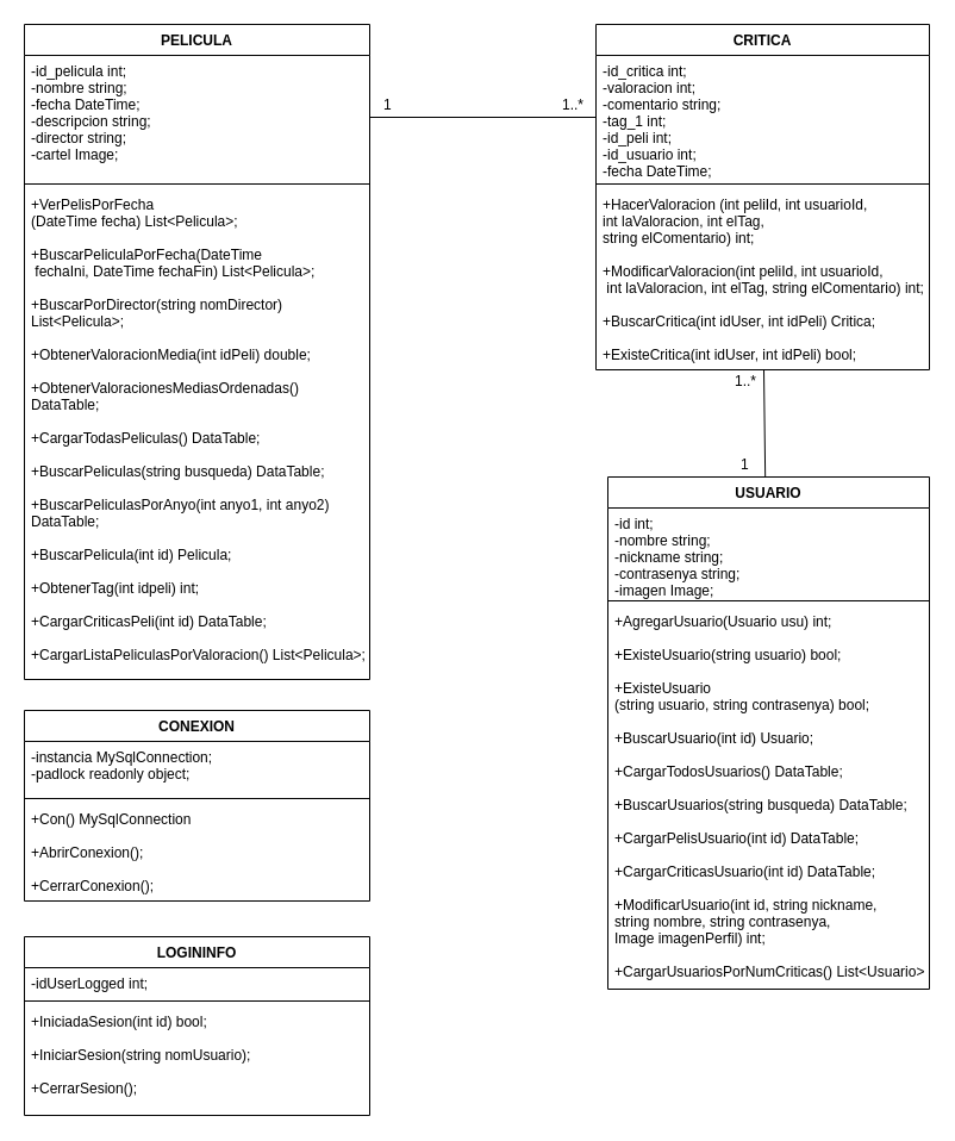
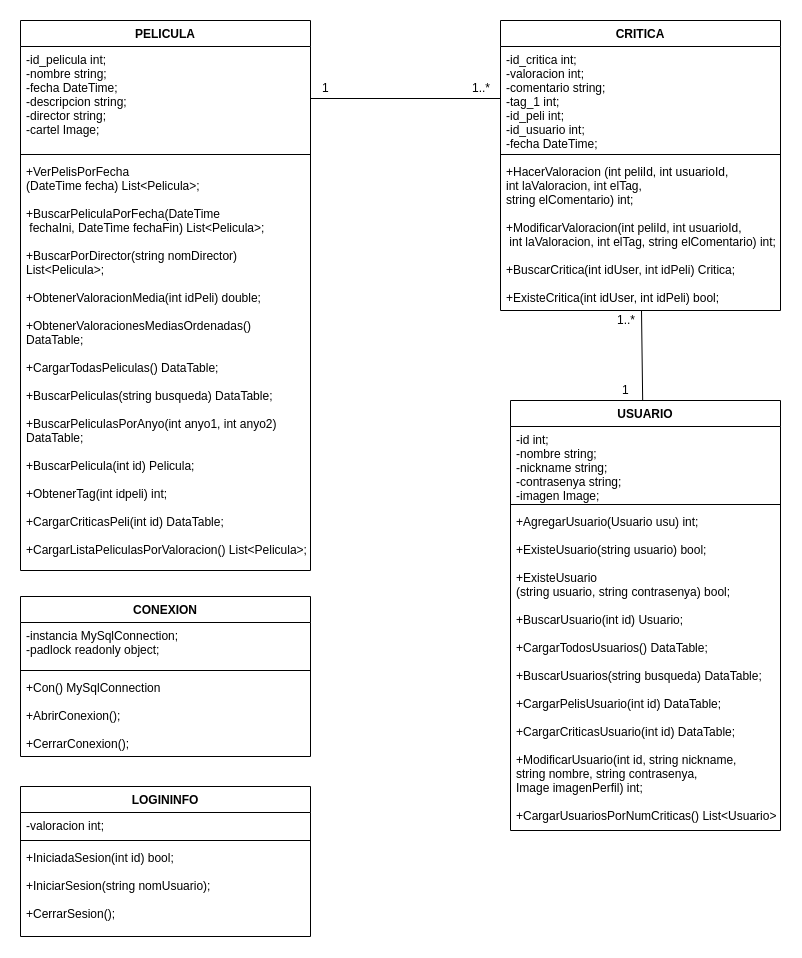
  <mxCell id="0" />
  <mxCell id="1" parent="0" />
  <mxCell id="2" value="CRITICA" style="swimlane;fontStyle=1;align=center;verticalAlign=top;childLayout=stackLayout;horizontal=1;startSize=26;horizontalStack=0;resizeParent=1;resizeParentMax=0;resizeLast=0;collapsible=1;marginBottom=0;" parent="1" vertex="1"><mxGeometry x="500" y="20" width="280" height="290" as="geometry" /></mxCell>
  <mxCell id="3" value="-id_critica int;&#10;-valoracion int;&#10;-comentario string;&#10;-tag_1 int;&#10;-id_peli int;&#10;-id_usuario int;&#10;-fecha DateTime;&#10;" style="text;strokeColor=none;fillColor=none;align=left;verticalAlign=top;spacingLeft=4;spacingRight=4;overflow=hidden;rotatable=0;points=[[0,0.5],[1,0.5]];portConstraint=eastwest;" parent="2" vertex="1"><mxGeometry y="26" width="280" height="104" as="geometry" /></mxCell>
  <mxCell id="4" value="" style="line;strokeWidth=1;fillColor=none;align=left;verticalAlign=middle;spacingTop=-1;spacingLeft=3;spacingRight=3;rotatable=0;labelPosition=right;points=[];portConstraint=eastwest;" parent="2" vertex="1"><mxGeometry y="130" width="280" height="8" as="geometry" /></mxCell>
  <mxCell id="5" value="+HacerValoracion (int peliId, int usuarioId, &#10;int laValoracion, int elTag,&#10;string elComentario) int;&#10;&#10;+ModificarValoracion(int peliId, int usuarioId,&#10; int laValoracion, int elTag, string elComentario) int;&#10;&#10;+BuscarCritica(int idUser, int idPeli) Critica;&#10;&#10;+ExisteCritica(int idUser, int idPeli) bool;" style="text;strokeColor=none;fillColor=none;align=left;verticalAlign=top;spacingLeft=4;spacingRight=4;overflow=hidden;rotatable=0;points=[[0,0.5],[1,0.5]];portConstraint=eastwest;" parent="2" vertex="1"><mxGeometry y="138" width="280" height="152" as="geometry" /></mxCell>
  <mxCell id="6" value="PELICULA" style="swimlane;fontStyle=1;align=center;verticalAlign=top;childLayout=stackLayout;horizontal=1;startSize=26;horizontalStack=0;resizeParent=1;resizeParentMax=0;resizeLast=0;collapsible=1;marginBottom=0;" parent="1" vertex="1"><mxGeometry x="20" y="20" width="290" height="550" as="geometry" /></mxCell>
  <mxCell id="7" value="-id_pelicula int;&#10;-nombre string;&#10;-fecha DateTime;&#10;-descripcion string;&#10;-director string;&#10;-cartel Image;" style="text;strokeColor=none;fillColor=none;align=left;verticalAlign=top;spacingLeft=4;spacingRight=4;overflow=hidden;rotatable=0;points=[[0,0.5],[1,0.5]];portConstraint=eastwest;" parent="6" vertex="1"><mxGeometry y="26" width="290" height="104" as="geometry" /></mxCell>
  <mxCell id="8" value="" style="line;strokeWidth=1;fillColor=none;align=left;verticalAlign=middle;spacingTop=-1;spacingLeft=3;spacingRight=3;rotatable=0;labelPosition=right;points=[];portConstraint=eastwest;" parent="6" vertex="1"><mxGeometry y="130" width="290" height="8" as="geometry" /></mxCell>
  <mxCell id="9" value="+VerPelisPorFecha&#10;(DateTime fecha) List&lt;Pelicula&gt;;&#10;&#10;+BuscarPeliculaPorFecha(DateTime&#10; fechaIni, DateTime fechaFin) List&lt;Pelicula&gt;;&#10;&#10;+BuscarPorDirector(string nomDirector)&#10;List&lt;Pelicula&gt;;&#10;&#10;+ObtenerValoracionMedia(int idPeli) double;&#10;&#10;+ObtenerValoracionesMediasOrdenadas() &#10;DataTable;&#10;&#10;+CargarTodasPeliculas() DataTable;&#10;&#10;+BuscarPeliculas(string busqueda) DataTable;&#10;&#10;+BuscarPeliculasPorAnyo(int anyo1, int anyo2)&#10;DataTable;&#10;&#10;+BuscarPelicula(int id) Pelicula;&#10;&#10;+ObtenerTag(int idpeli) int;&#10;&#10;+CargarCriticasPeli(int id) DataTable;&#10;&#10;+CargarListaPeliculasPorValoracion() List&lt;Pelicula&gt;;&#10;" style="text;strokeColor=none;fillColor=none;align=left;verticalAlign=top;spacingLeft=4;spacingRight=4;overflow=hidden;rotatable=0;points=[[0,0.5],[1,0.5]];portConstraint=eastwest;" parent="6" vertex="1"><mxGeometry y="138" width="290" height="412" as="geometry" /></mxCell>
  <mxCell id="10" value="USUARIO" style="swimlane;fontStyle=1;align=center;verticalAlign=top;childLayout=stackLayout;horizontal=1;startSize=26;horizontalStack=0;resizeParent=1;resizeParentMax=0;resizeLast=0;collapsible=1;marginBottom=0;" parent="1" vertex="1"><mxGeometry x="510" y="400" width="270" height="430" as="geometry" /></mxCell>
  <mxCell id="11" value="-id int;&#10;-nombre string;&#10;-nickname string;&#10;-contrasenya string;&#10;-imagen Image;&#10;" style="text;strokeColor=none;fillColor=none;align=left;verticalAlign=top;spacingLeft=4;spacingRight=4;overflow=hidden;rotatable=0;points=[[0,0.5],[1,0.5]];portConstraint=eastwest;" parent="10" vertex="1"><mxGeometry y="26" width="270" height="74" as="geometry" /></mxCell>
  <mxCell id="12" value="" style="line;strokeWidth=1;fillColor=none;align=left;verticalAlign=middle;spacingTop=-1;spacingLeft=3;spacingRight=3;rotatable=0;labelPosition=right;points=[];portConstraint=eastwest;" parent="10" vertex="1"><mxGeometry y="100" width="270" height="8" as="geometry" /></mxCell>
  <mxCell id="13" value="+AgregarUsuario(Usuario usu) int;&#10;&#10;+ExisteUsuario(string usuario) bool;&#10;&#10;+ExisteUsuario&#10;(string usuario, string contrasenya) bool;&#10;&#10;+BuscarUsuario(int id) Usuario;&#10;&#10;+CargarTodosUsuarios() DataTable;&#10;&#10;+BuscarUsuarios(string busqueda) DataTable;&#10;&#10;+CargarPelisUsuario(int id) DataTable;&#10;&#10;+CargarCriticasUsuario(int id) DataTable;&#10;&#10;+ModificarUsuario(int id, string nickname, &#10;string nombre, string contrasenya, &#10;Image imagenPerfil) int;&#10;&#10;+CargarUsuariosPorNumCriticas() List&lt;Usuario&gt;;&#10;&#10;" style="text;strokeColor=none;fillColor=none;align=left;verticalAlign=top;spacingLeft=4;spacingRight=4;overflow=hidden;rotatable=0;points=[[0,0.5],[1,0.5]];portConstraint=eastwest;" parent="10" vertex="1"><mxGeometry y="108" width="270" height="322" as="geometry" /></mxCell>
  <mxCell id="14" value="CONEXION" style="swimlane;fontStyle=1;align=center;verticalAlign=top;childLayout=stackLayout;horizontal=1;startSize=26;horizontalStack=0;resizeParent=1;resizeParentMax=0;resizeLast=0;collapsible=1;marginBottom=0;" parent="1" vertex="1"><mxGeometry x="20" y="596" width="290" height="160" as="geometry" /></mxCell>
  <mxCell id="15" value="-instancia MySqlConnection;&#10;-padlock readonly object;&#10;" style="text;strokeColor=none;fillColor=none;align=left;verticalAlign=top;spacingLeft=4;spacingRight=4;overflow=hidden;rotatable=0;points=[[0,0.5],[1,0.5]];portConstraint=eastwest;" parent="14" vertex="1"><mxGeometry y="26" width="290" height="44" as="geometry" /></mxCell>
  <mxCell id="16" value="" style="line;strokeWidth=1;fillColor=none;align=left;verticalAlign=middle;spacingTop=-1;spacingLeft=3;spacingRight=3;rotatable=0;labelPosition=right;points=[];portConstraint=eastwest;" parent="14" vertex="1"><mxGeometry y="70" width="290" height="8" as="geometry" /></mxCell>
  <mxCell id="17" value="+Con() MySqlConnection&#10;&#10;+AbrirConexion();&#10;&#10;+CerrarConexion();" style="text;strokeColor=none;fillColor=none;align=left;verticalAlign=top;spacingLeft=4;spacingRight=4;overflow=hidden;rotatable=0;points=[[0,0.5],[1,0.5]];portConstraint=eastwest;" parent="14" vertex="1"><mxGeometry y="78" width="290" height="82" as="geometry" /></mxCell>
  <mxCell id="18" value="LOGININFO" style="swimlane;fontStyle=1;align=center;verticalAlign=top;childLayout=stackLayout;horizontal=1;startSize=26;horizontalStack=0;resizeParent=1;resizeParentMax=0;resizeLast=0;collapsible=1;marginBottom=0;" parent="1" vertex="1"><mxGeometry x="20" y="786" width="290" height="150" as="geometry" /></mxCell>
- <mxCell id="19" value="-idUserLogged int;" style="text;strokeColor=none;fillColor=none;align=left;verticalAlign=top;spacingLeft=4;spacingRight=4;overflow=hidden;rotatable=0;points=[[0,0.5],[1,0.5]];portConstraint=eastwest;" parent="18" vertex="1"><mxGeometry y="26" width="290" height="24" as="geometry" /></mxCell>
+ <mxCell id="19" value="-valoracion int;" style="text;strokeColor=none;fillColor=none;align=left;verticalAlign=top;spacingLeft=4;spacingRight=4;overflow=hidden;rotatable=0;points=[[0,0.5],[1,0.5]];portConstraint=eastwest;" parent="18" vertex="1"><mxGeometry y="26" width="290" height="24" as="geometry" /></mxCell>
  <mxCell id="20" value="" style="line;strokeWidth=1;fillColor=none;align=left;verticalAlign=middle;spacingTop=-1;spacingLeft=3;spacingRight=3;rotatable=0;labelPosition=right;points=[];portConstraint=eastwest;" parent="18" vertex="1"><mxGeometry y="50" width="290" height="8" as="geometry" /></mxCell>
  <mxCell id="21" value="+IniciadaSesion(int id) bool;&#10;&#10;+IniciarSesion(string nomUsuario);&#10;&#10;+CerrarSesion();&#10;" style="text;strokeColor=none;fillColor=none;align=left;verticalAlign=top;spacingLeft=4;spacingRight=4;overflow=hidden;rotatable=0;points=[[0,0.5],[1,0.5]];portConstraint=eastwest;" parent="18" vertex="1"><mxGeometry y="58" width="290" height="92" as="geometry" /></mxCell>
  <mxCell id="22" value="" style="endArrow=none;html=1;" edge="1" parent="1" source="7" target="3"><mxGeometry width="50" height="50" relative="1" as="geometry"><mxPoint x="430" y="536" as="sourcePoint" /><mxPoint x="480" y="486" as="targetPoint" /></mxGeometry></mxCell>
  <mxCell id="23" value="" style="endArrow=none;html=1;" edge="1" parent="1" source="10" target="5"><mxGeometry width="50" height="50" relative="1" as="geometry"><mxPoint x="430" y="386" as="sourcePoint" /><mxPoint x="480" y="336" as="targetPoint" /></mxGeometry></mxCell>
  <mxCell id="24" value="1" style="text;html=1;resizable=0;points=[];autosize=1;align=left;verticalAlign=top;spacingTop=-4;" vertex="1" parent="1"><mxGeometry x="320" y="78" width="20" height="20" as="geometry" /></mxCell>
  <mxCell id="25" value="1..*" style="text;html=1;resizable=0;points=[];autosize=1;align=left;verticalAlign=top;spacingTop=-4;" vertex="1" parent="1"><mxGeometry x="470" y="78" width="30" height="20" as="geometry" /></mxCell>
  <mxCell id="26" value="1" style="text;html=1;resizable=0;points=[];autosize=1;align=left;verticalAlign=top;spacingTop=-4;" vertex="1" parent="1"><mxGeometry x="620" y="380" width="20" height="20" as="geometry" /></mxCell>
  <mxCell id="27" value="1..*" style="text;html=1;resizable=0;points=[];autosize=1;align=left;verticalAlign=top;spacingTop=-4;" vertex="1" parent="1"><mxGeometry x="615" y="310" width="30" height="20" as="geometry" /></mxCell>
